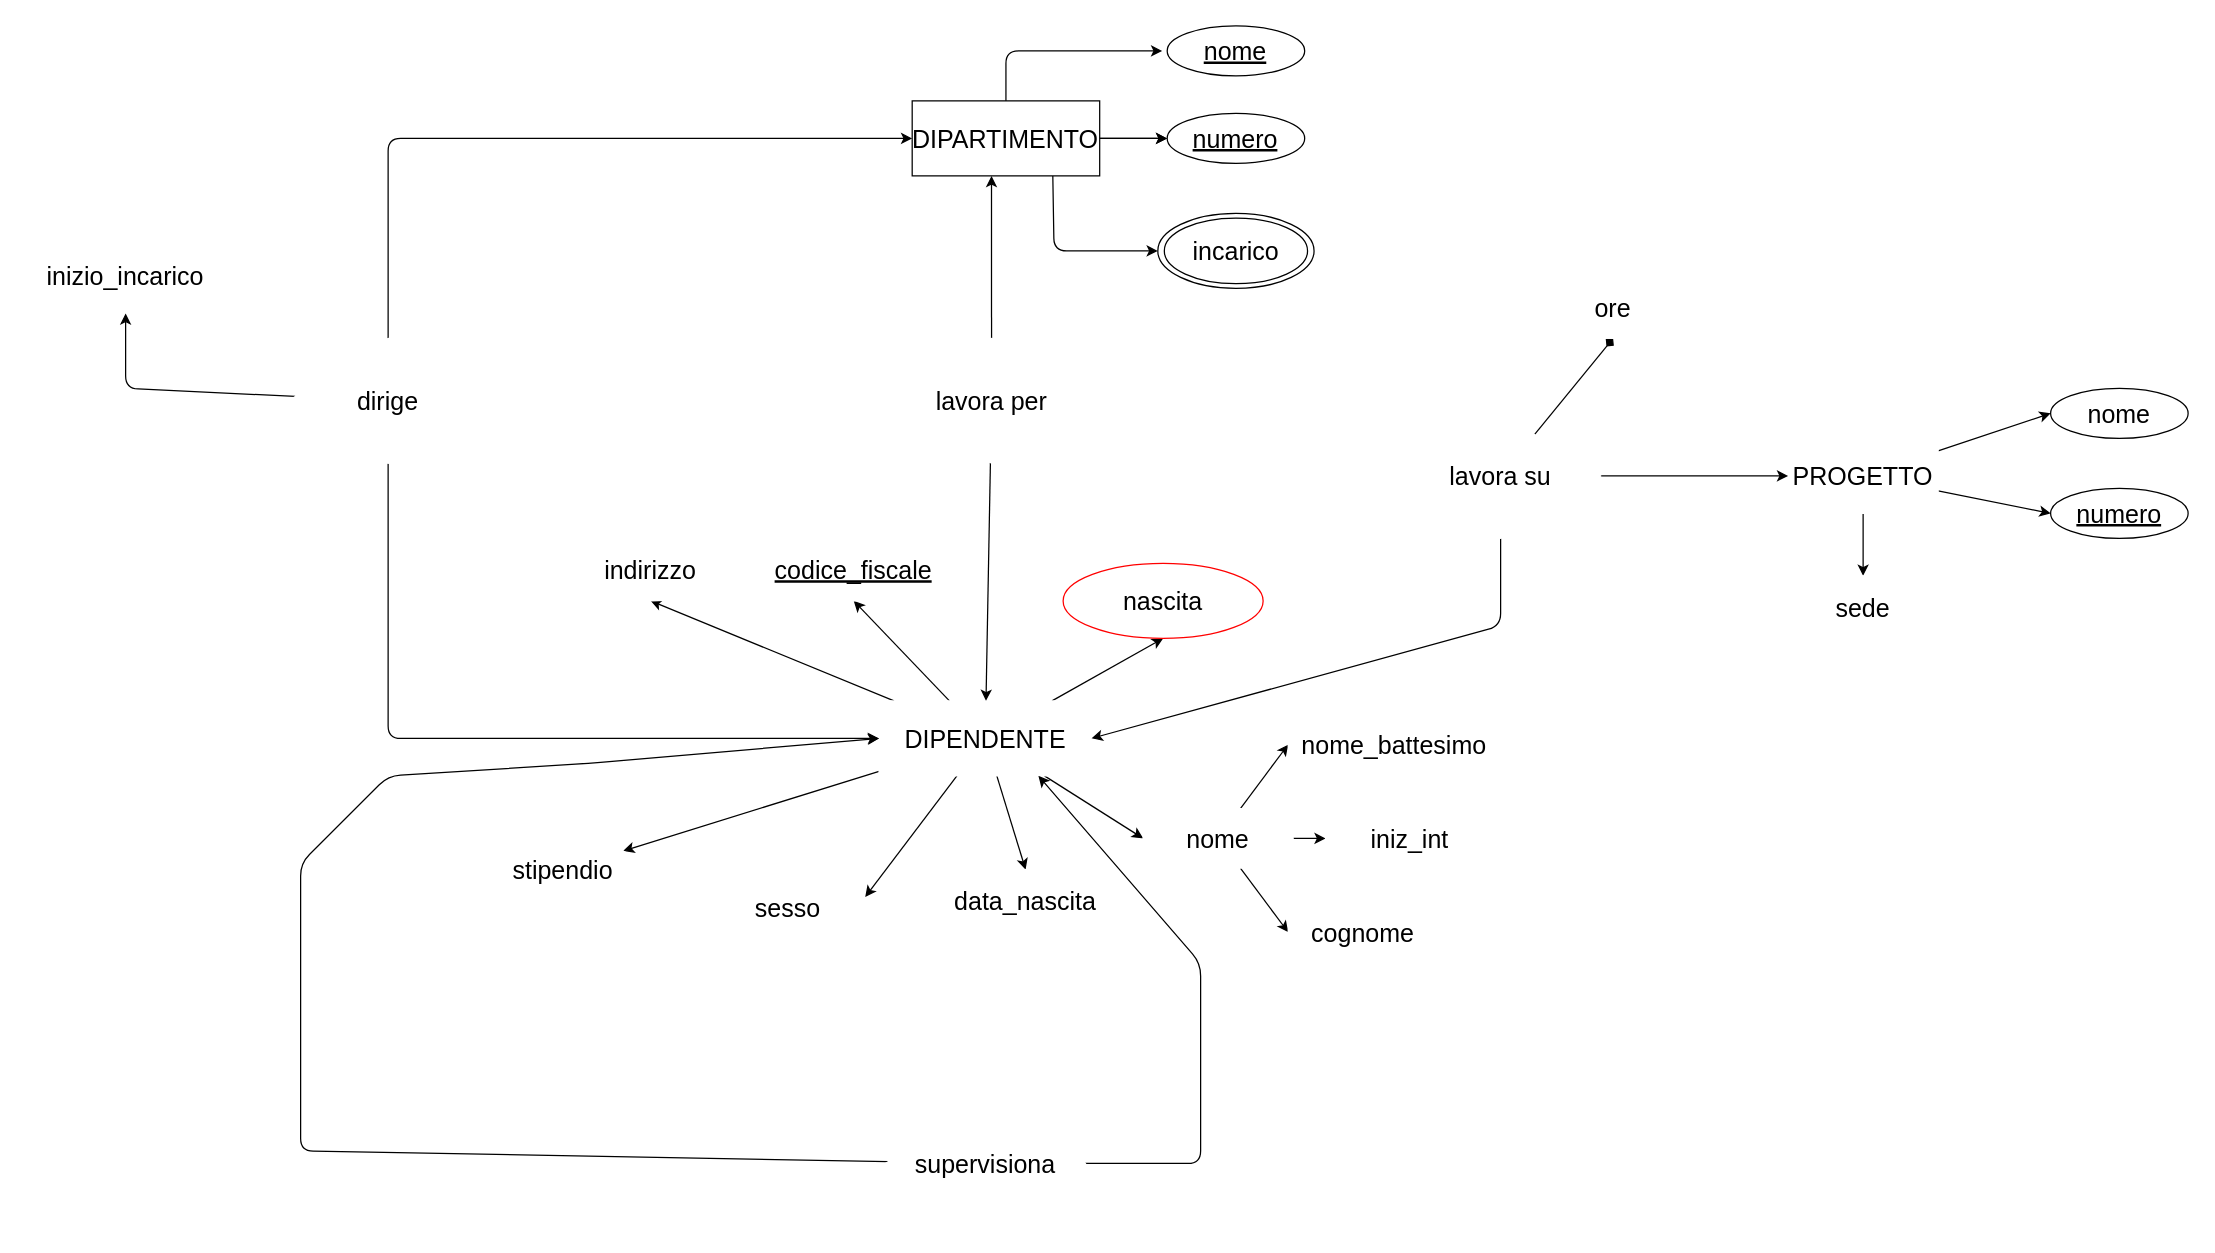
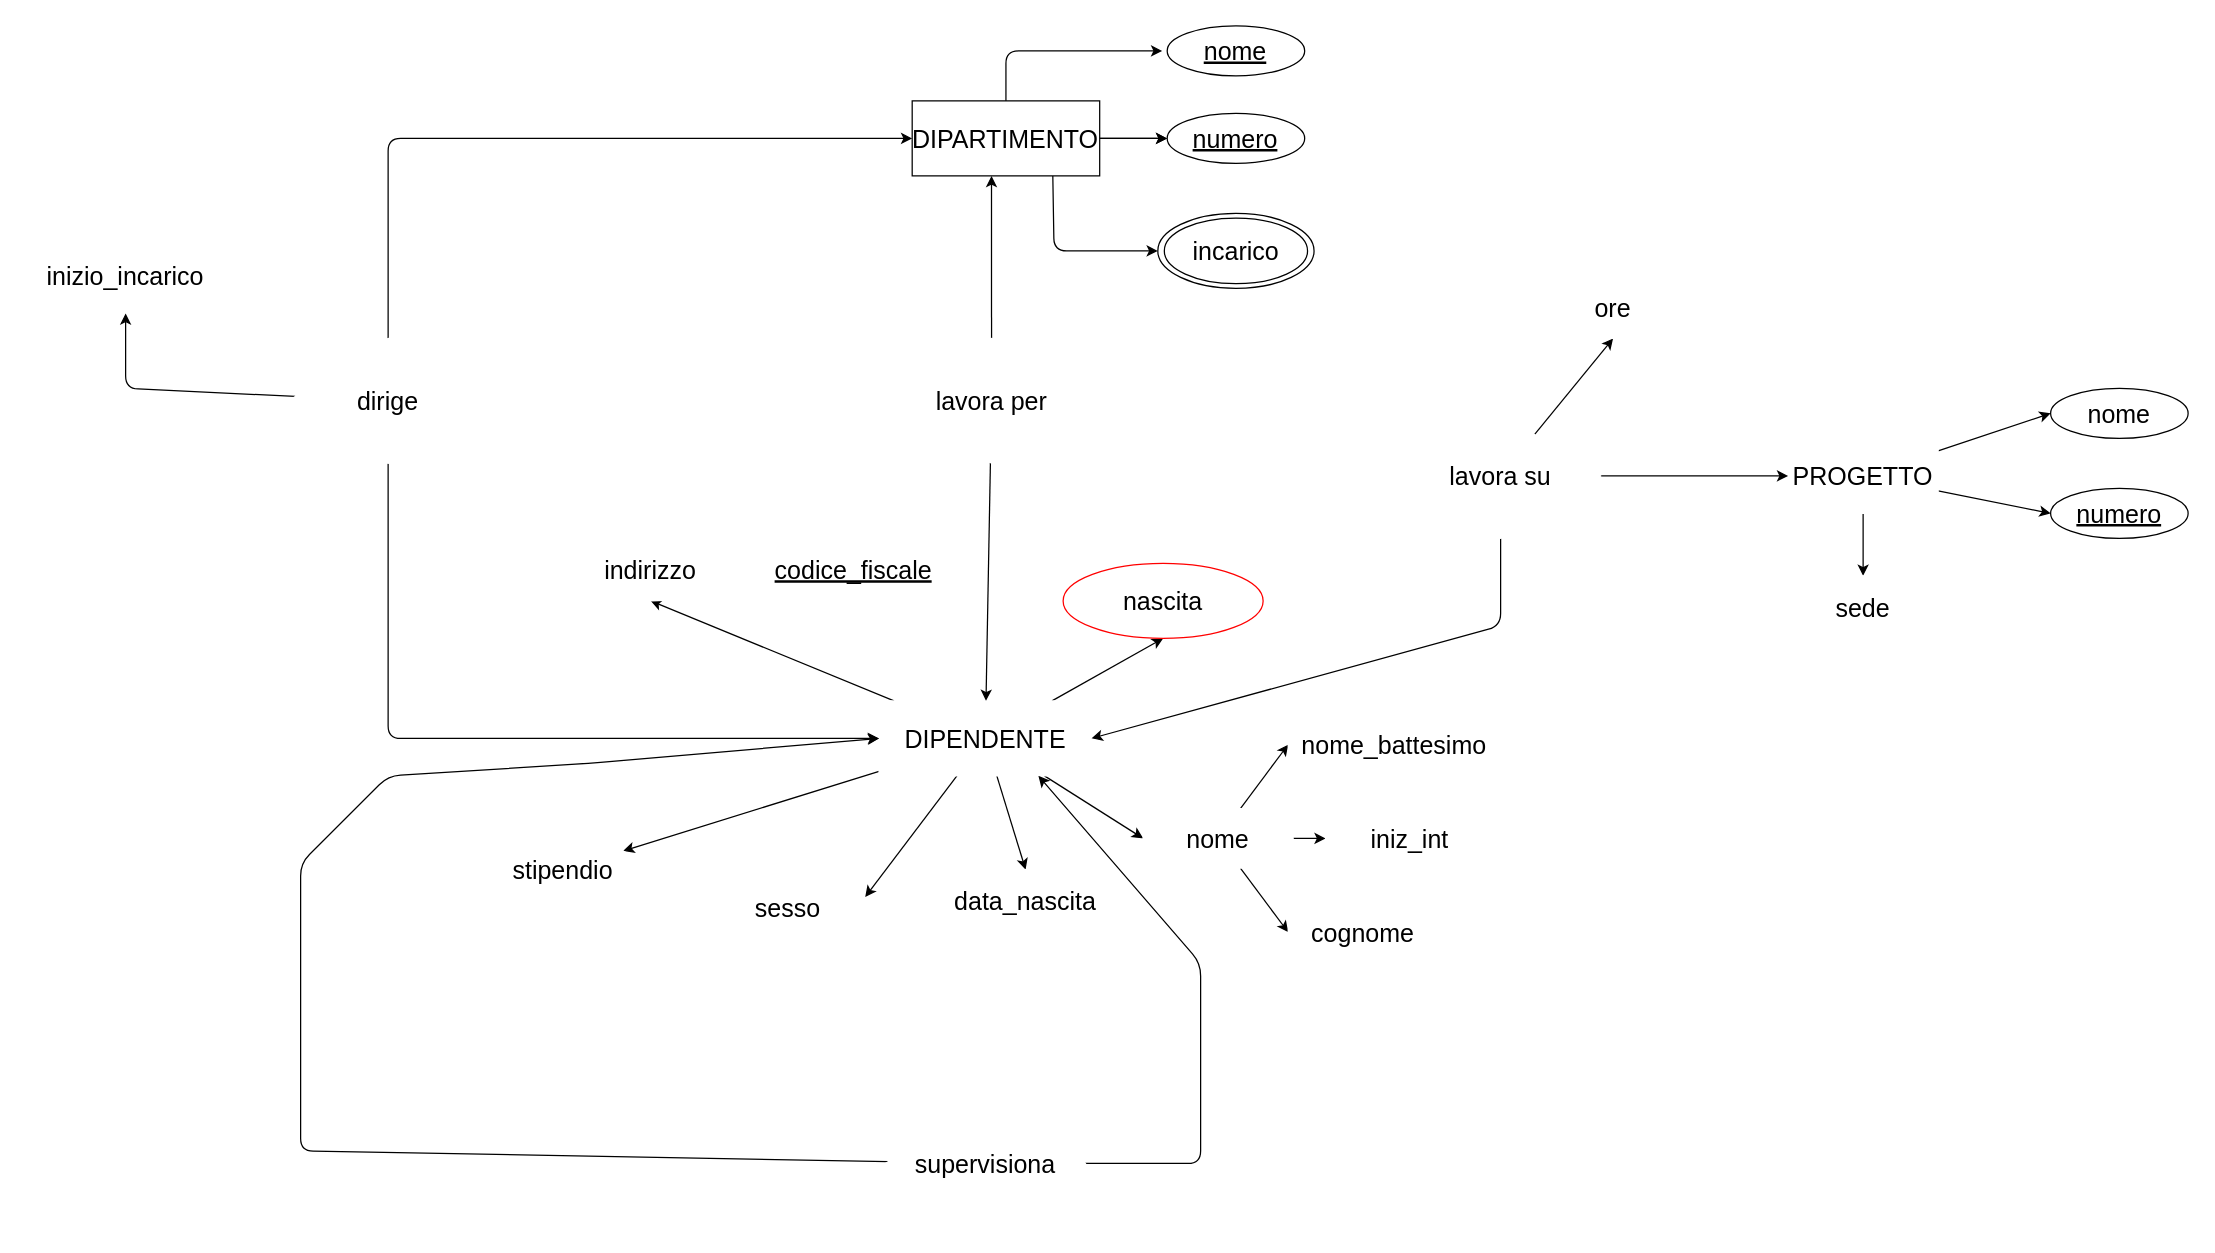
  <mxCell id="0" />
  <mxCell id="1" parent="0" />
  <mxCell id="2" value="" style="edgeStyle=none;html=1;fontSize=20;" edge="1" parent="1" source="5" target="7"><mxGeometry relative="1" as="geometry" /></mxCell>
  <mxCell id="3" style="edgeStyle=none;html=1;fontSize=20;" edge="1" parent="1" source="5"><mxGeometry relative="1" as="geometry"><mxPoint x="929.25" y="40" as="targetPoint" /><Array as="points"><mxPoint x="804.25" y="40" /></Array></mxGeometry></mxCell>
  <mxCell id="4" style="edgeStyle=none;html=1;entryX=0;entryY=0.5;entryDx=0;entryDy=0;fontSize=20;exitX=0.75;exitY=1;exitDx=0;exitDy=0;" edge="1" parent="1" source="5" target="10"><mxGeometry relative="1" as="geometry"><Array as="points"><mxPoint x="842.75" y="200" /></Array></mxGeometry></mxCell>
  <mxCell id="5" value="&lt;font style=&quot;font-size: 20px;&quot;&gt;DIPARTIMENTO&lt;/font&gt;" style="rounded=0;whiteSpace=wrap;html=1;" vertex="1" parent="1"><mxGeometry x="729.25" y="80" width="150" height="60" as="geometry" /></mxCell>
  <mxCell id="6" value="&lt;u&gt;nome&lt;/u&gt;" style="ellipse;whiteSpace=wrap;html=1;fontSize=20;" vertex="1" parent="1"><mxGeometry x="933.25" y="20" width="110" height="40" as="geometry" /></mxCell>
  <mxCell id="7" value="&lt;u&gt;numero&lt;/u&gt;" style="ellipse;whiteSpace=wrap;html=1;fontSize=20;" vertex="1" parent="1"><mxGeometry x="933.25" y="90" width="110" height="40" as="geometry" /></mxCell>
  <mxCell id="8" value="" style="endArrow=classic;html=1;fontSize=20;exitX=1;exitY=0.5;exitDx=0;exitDy=0;entryX=0;entryY=0.5;entryDx=0;entryDy=0;" edge="1" parent="1" source="5" target="7"><mxGeometry width="50" height="50" relative="1" as="geometry"><mxPoint x="853.25" y="200" as="sourcePoint" /><mxPoint x="903.25" y="150" as="targetPoint" /></mxGeometry></mxCell>
  <mxCell id="9" value="" style="group" vertex="1" connectable="0" parent="1"><mxGeometry x="925.75" y="170" width="125" height="60" as="geometry" /></mxCell>
  <mxCell id="10" value="" style="ellipse;whiteSpace=wrap;html=1;" vertex="1" parent="9"><mxGeometry width="125.0" height="60" as="geometry" /></mxCell>
  <mxCell id="11" value="&lt;font style=&quot;font-size: 20px;&quot;&gt;incarico&lt;/font&gt;" style="ellipse;whiteSpace=wrap;html=1;" vertex="1" parent="9"><mxGeometry x="5.208" y="3.75" width="114.583" height="52.5" as="geometry" /></mxCell>
  <mxCell id="12" value="inizio_incarico" style="ellipse;whiteSpace=wrap;html=1;fontSize=20;strokeColor=#FFFFFF;" vertex="1" parent="1"><mxGeometry x="20" y="190" width="160" height="60" as="geometry" /></mxCell>
  <mxCell id="13" style="edgeStyle=none;html=1;entryX=0;entryY=0.5;entryDx=0;entryDy=0;fontSize=20;" edge="1" parent="1" source="16" target="17"><mxGeometry relative="1" as="geometry" /></mxCell>
  <mxCell id="14" style="edgeStyle=none;html=1;entryX=0;entryY=0.5;entryDx=0;entryDy=0;fontSize=20;" edge="1" parent="1" source="16" target="18"><mxGeometry relative="1" as="geometry" /></mxCell>
  <mxCell id="15" style="edgeStyle=none;html=1;entryX=0.5;entryY=0;entryDx=0;entryDy=0;fontSize=20;" edge="1" parent="1" source="16" target="19"><mxGeometry relative="1" as="geometry" /></mxCell>
  <mxCell id="16" value="PROGETTO" style="rounded=0;whiteSpace=wrap;html=1;strokeColor=#FFFFFF;fontSize=20;" vertex="1" parent="1"><mxGeometry x="1430" y="350" width="120" height="60" as="geometry" /></mxCell>
  <mxCell id="17" value="nome" style="ellipse;whiteSpace=wrap;html=1;fontSize=20;" vertex="1" parent="1"><mxGeometry x="1640" y="310" width="110" height="40" as="geometry" /></mxCell>
  <mxCell id="18" value="&lt;u&gt;numero&lt;/u&gt;" style="ellipse;whiteSpace=wrap;html=1;fontSize=20;" vertex="1" parent="1"><mxGeometry x="1640" y="390" width="110" height="40" as="geometry" /></mxCell>
  <mxCell id="19" value="sede" style="ellipse;whiteSpace=wrap;html=1;strokeColor=#FFFFFF;fontSize=20;" vertex="1" parent="1"><mxGeometry x="1430" y="460" width="120" height="50" as="geometry" /></mxCell>
- <mxCell id="20" style="edgeStyle=none;html=1;entryX=0.5;entryY=1;entryDx=0;entryDy=0;fontSize=20;" edge="1" parent="1" source="27" target="28"><mxGeometry relative="1" as="geometry" /></mxCell>
  <mxCell id="21" style="edgeStyle=none;html=1;entryX=0.5;entryY=1;entryDx=0;entryDy=0;fontSize=20;" edge="1" parent="1" source="27" target="29"><mxGeometry relative="1" as="geometry" /></mxCell>
  <mxCell id="22" style="edgeStyle=none;html=1;fontSize=20;" edge="1" parent="1" source="27" target="30"><mxGeometry relative="1" as="geometry" /></mxCell>
  <mxCell id="23" style="edgeStyle=none;html=1;entryX=1.014;entryY=0.337;entryDx=0;entryDy=0;entryPerimeter=0;fontSize=20;" edge="1" parent="1" source="27" target="31"><mxGeometry relative="1" as="geometry" /></mxCell>
  <mxCell id="24" style="edgeStyle=none;html=1;entryX=0.5;entryY=0;entryDx=0;entryDy=0;fontSize=20;" edge="1" parent="1" source="27" target="32"><mxGeometry relative="1" as="geometry" /></mxCell>
  <mxCell id="25" style="edgeStyle=none;html=1;entryX=0;entryY=0.5;entryDx=0;entryDy=0;fontSize=20;" edge="1" parent="1" source="27" target="36"><mxGeometry relative="1" as="geometry" /></mxCell>
  <mxCell id="26" style="edgeStyle=none;html=1;entryX=0.5;entryY=1;entryDx=0;entryDy=0;fontSize=20;" edge="1" parent="1" source="27" target="40"><mxGeometry relative="1" as="geometry" /></mxCell>
  <mxCell id="27" value="DIPENDENTE" style="rounded=0;whiteSpace=wrap;html=1;strokeColor=#FFFFFF;fontSize=20;" vertex="1" parent="1"><mxGeometry x="702.75" y="560" width="170" height="60" as="geometry" /></mxCell>
  <mxCell id="28" value="&lt;u&gt;codice_fiscale&lt;/u&gt;" style="ellipse;whiteSpace=wrap;html=1;strokeColor=#FFFFFF;fontSize=20;" vertex="1" parent="1"><mxGeometry x="610" y="430" width="145" height="50" as="geometry" /></mxCell>
  <mxCell id="29" value="indirizzo&lt;span style=&quot;color: rgba(0, 0, 0, 0); font-family: monospace; font-size: 0px; text-align: start;&quot;&gt;%3CmxGraphModel%3E%3Croot%3E%3CmxCell%20id%3D%220%22%2F%3E%3CmxCell%20id%3D%221%22%20parent%3D%220%22%2F%3E%3CmxCell%20id%3D%222%22%20value%3D%22sede%22%20style%3D%22ellipse%3BwhiteSpace%3Dwrap%3Bhtml%3D1%3BstrokeColor%3D%23FFFFFF%3BfontSize%3D20%3B%22%20vertex%3D%221%22%20parent%3D%221%22%3E%3CmxGeometry%20x%3D%22335%22%20y%3D%22440%22%20width%3D%22120%22%20height%3D%2250%22%20as%3D%22geometry%22%2F%3E%3C%2FmxCell%3E%3C%2Froot%3E%3C%2FmxGraphModel%3E&lt;/span&gt;" style="ellipse;whiteSpace=wrap;html=1;strokeColor=#FFFFFF;fontSize=20;" vertex="1" parent="1"><mxGeometry x="460" y="430" width="120" height="50" as="geometry" /></mxCell>
  <mxCell id="30" value="stipendio" style="ellipse;whiteSpace=wrap;html=1;strokeColor=#FFFFFF;fontSize=20;" vertex="1" parent="1"><mxGeometry x="390" y="670" width="120" height="50" as="geometry" /></mxCell>
  <mxCell id="31" value="sesso" style="ellipse;whiteSpace=wrap;html=1;strokeColor=#FFFFFF;fontSize=20;" vertex="1" parent="1"><mxGeometry x="570" y="700" width="120" height="50" as="geometry" /></mxCell>
  <mxCell id="32" value="data_nascita" style="ellipse;whiteSpace=wrap;html=1;strokeColor=#FFFFFF;fontSize=20;" vertex="1" parent="1"><mxGeometry x="755" y="695" width="130" height="50" as="geometry" /></mxCell>
  <mxCell id="33" style="edgeStyle=none;html=1;entryX=0;entryY=0.5;entryDx=0;entryDy=0;fontSize=20;" edge="1" parent="1" source="36" target="37"><mxGeometry relative="1" as="geometry" /></mxCell>
  <mxCell id="34" style="edgeStyle=none;html=1;entryX=0;entryY=0.5;entryDx=0;entryDy=0;fontSize=20;" edge="1" parent="1" source="36" target="39"><mxGeometry relative="1" as="geometry" /></mxCell>
  <mxCell id="35" style="edgeStyle=none;html=1;entryX=0;entryY=0.5;entryDx=0;entryDy=0;fontSize=20;" edge="1" parent="1" source="36" target="38"><mxGeometry relative="1" as="geometry" /></mxCell>
  <mxCell id="36" value="nome" style="ellipse;whiteSpace=wrap;html=1;strokeColor=#FFFFFF;fontSize=20;" vertex="1" parent="1"><mxGeometry x="914" y="645" width="120" height="50" as="geometry" /></mxCell>
  <mxCell id="37" value="nome_battesimo" style="ellipse;whiteSpace=wrap;html=1;strokeColor=#FFFFFF;fontSize=20;" vertex="1" parent="1"><mxGeometry y="570" width="170" height="50" as="geometry" x="1030" /></mxCell>
  <mxCell id="38" value="cognome" style="ellipse;whiteSpace=wrap;html=1;strokeColor=#FFFFFF;fontSize=20;" vertex="1" parent="1"><mxGeometry y="720" width="120" height="50" as="geometry" x="1030" /></mxCell>
  <mxCell id="39" value="iniz_int" style="ellipse;whiteSpace=wrap;html=1;strokeColor=#FFFFFF;fontSize=20;" vertex="1" parent="1"><mxGeometry x="1060" y="645" width="135" height="50" as="geometry" /></mxCell>
  <mxCell id="40" value="nascita" style="ellipse;whiteSpace=wrap;html=1;fontSize=20;strokeColor=#FF0000;" vertex="1" parent="1"><mxGeometry x="850" y="450" width="160" height="60" as="geometry" /></mxCell>
  <mxCell id="41" style="edgeStyle=none;html=1;entryX=0.423;entryY=1;entryDx=0;entryDy=0;entryPerimeter=0;fontSize=20;" edge="1" parent="1" source="43" target="5"><mxGeometry relative="1" as="geometry" /></mxCell>
  <mxCell id="42" style="edgeStyle=none;html=1;fontSize=20;" edge="1" parent="1" source="43" target="27"><mxGeometry relative="1" as="geometry" /></mxCell>
  <mxCell id="43" value="lavora per" style="rhombus;whiteSpace=wrap;html=1;strokeColor=#FFFFFF;fontSize=20;" vertex="1" parent="1"><mxGeometry x="712.75" y="270" width="160" height="100" as="geometry" /></mxCell>
  <mxCell id="44" style="edgeStyle=none;html=1;entryX=0;entryY=0.5;entryDx=0;entryDy=0;fontSize=20;" edge="1" parent="1" source="47" target="27"><mxGeometry relative="1" as="geometry"><Array as="points"><mxPoint x="310" y="590" /></Array></mxGeometry></mxCell>
  <mxCell id="45" style="edgeStyle=none;html=1;entryX=0;entryY=0.5;entryDx=0;entryDy=0;fontSize=20;" edge="1" parent="1" source="47" target="5"><mxGeometry relative="1" as="geometry"><Array as="points"><mxPoint x="310" y="110" /></Array></mxGeometry></mxCell>
  <mxCell id="46" style="edgeStyle=none;html=1;entryX=0.5;entryY=1;entryDx=0;entryDy=0;fontSize=20;" edge="1" parent="1" source="47" target="12"><mxGeometry relative="1" as="geometry"><Array as="points"><mxPoint x="100" y="310" /></Array></mxGeometry></mxCell>
  <mxCell id="47" value="dirige" style="rhombus;whiteSpace=wrap;html=1;strokeColor=#FFFFFF;fontSize=20;" vertex="1" parent="1"><mxGeometry x="230" y="270" width="160" height="100" as="geometry" /></mxCell>
  <mxCell id="48" style="edgeStyle=none;html=1;entryX=0;entryY=0.5;entryDx=0;entryDy=0;fontSize=20;" edge="1" parent="1" source="51" target="16"><mxGeometry relative="1" as="geometry" /></mxCell>
  <mxCell id="49" style="edgeStyle=none;html=1;entryX=1;entryY=0.5;entryDx=0;entryDy=0;fontSize=20;" edge="1" parent="1" source="51" target="27"><mxGeometry relative="1" as="geometry"><Array as="points"><mxPoint x="1200" y="500" /></Array></mxGeometry></mxCell>
- <mxCell id="50" style="edgeStyle=none;html=1;entryX=0.5;entryY=1;entryDx=0;entryDy=0;fontSize=20;endArrow=diamond;" edge="1" parent="1" source="51" target="52"><mxGeometry relative="1" as="geometry" /></mxCell>
+ <mxCell id="50" style="edgeStyle=none;html=1;entryX=0.5;entryY=1;entryDx=0;entryDy=0;fontSize=20;" edge="1" parent="1" source="51" target="52"><mxGeometry relative="1" as="geometry" /></mxCell>
  <mxCell id="51" value="lavora su" style="rhombus;whiteSpace=wrap;html=1;strokeColor=#FFFFFF;fontSize=20;" vertex="1" parent="1"><mxGeometry x="1120" y="330" width="160" height="100" as="geometry" /></mxCell>
  <mxCell id="52" value="ore" style="ellipse;whiteSpace=wrap;html=1;strokeColor=#FFFFFF;fontSize=20;" vertex="1" parent="1"><mxGeometry x="1230" y="220" width="120" height="50" as="geometry" /></mxCell>
  <mxCell id="53" style="edgeStyle=none;html=1;entryX=0;entryY=0.5;entryDx=0;entryDy=0;fontSize=20;" edge="1" parent="1" source="55" target="27"><mxGeometry relative="1" as="geometry"><Array as="points"><mxPoint x="240" y="920" /><mxPoint x="240" y="690" /><mxPoint x="310" y="620" /><mxPoint x="470" y="610" /></Array></mxGeometry></mxCell>
  <mxCell id="54" style="edgeStyle=none;html=1;entryX=0.75;entryY=1;entryDx=0;entryDy=0;fontSize=20;exitX=1;exitY=0.5;exitDx=0;exitDy=0;" edge="1" parent="1" source="55" target="27"><mxGeometry relative="1" as="geometry"><Array as="points"><mxPoint x="960" y="930" /><mxPoint x="960" y="770" /></Array></mxGeometry></mxCell>
  <mxCell id="55" value="supervisiona" style="rhombus;whiteSpace=wrap;html=1;strokeColor=#FFFFFF;fontSize=20;" vertex="1" parent="1"><mxGeometry x="707.75" y="880" width="160" height="100" as="geometry" /></mxCell>
